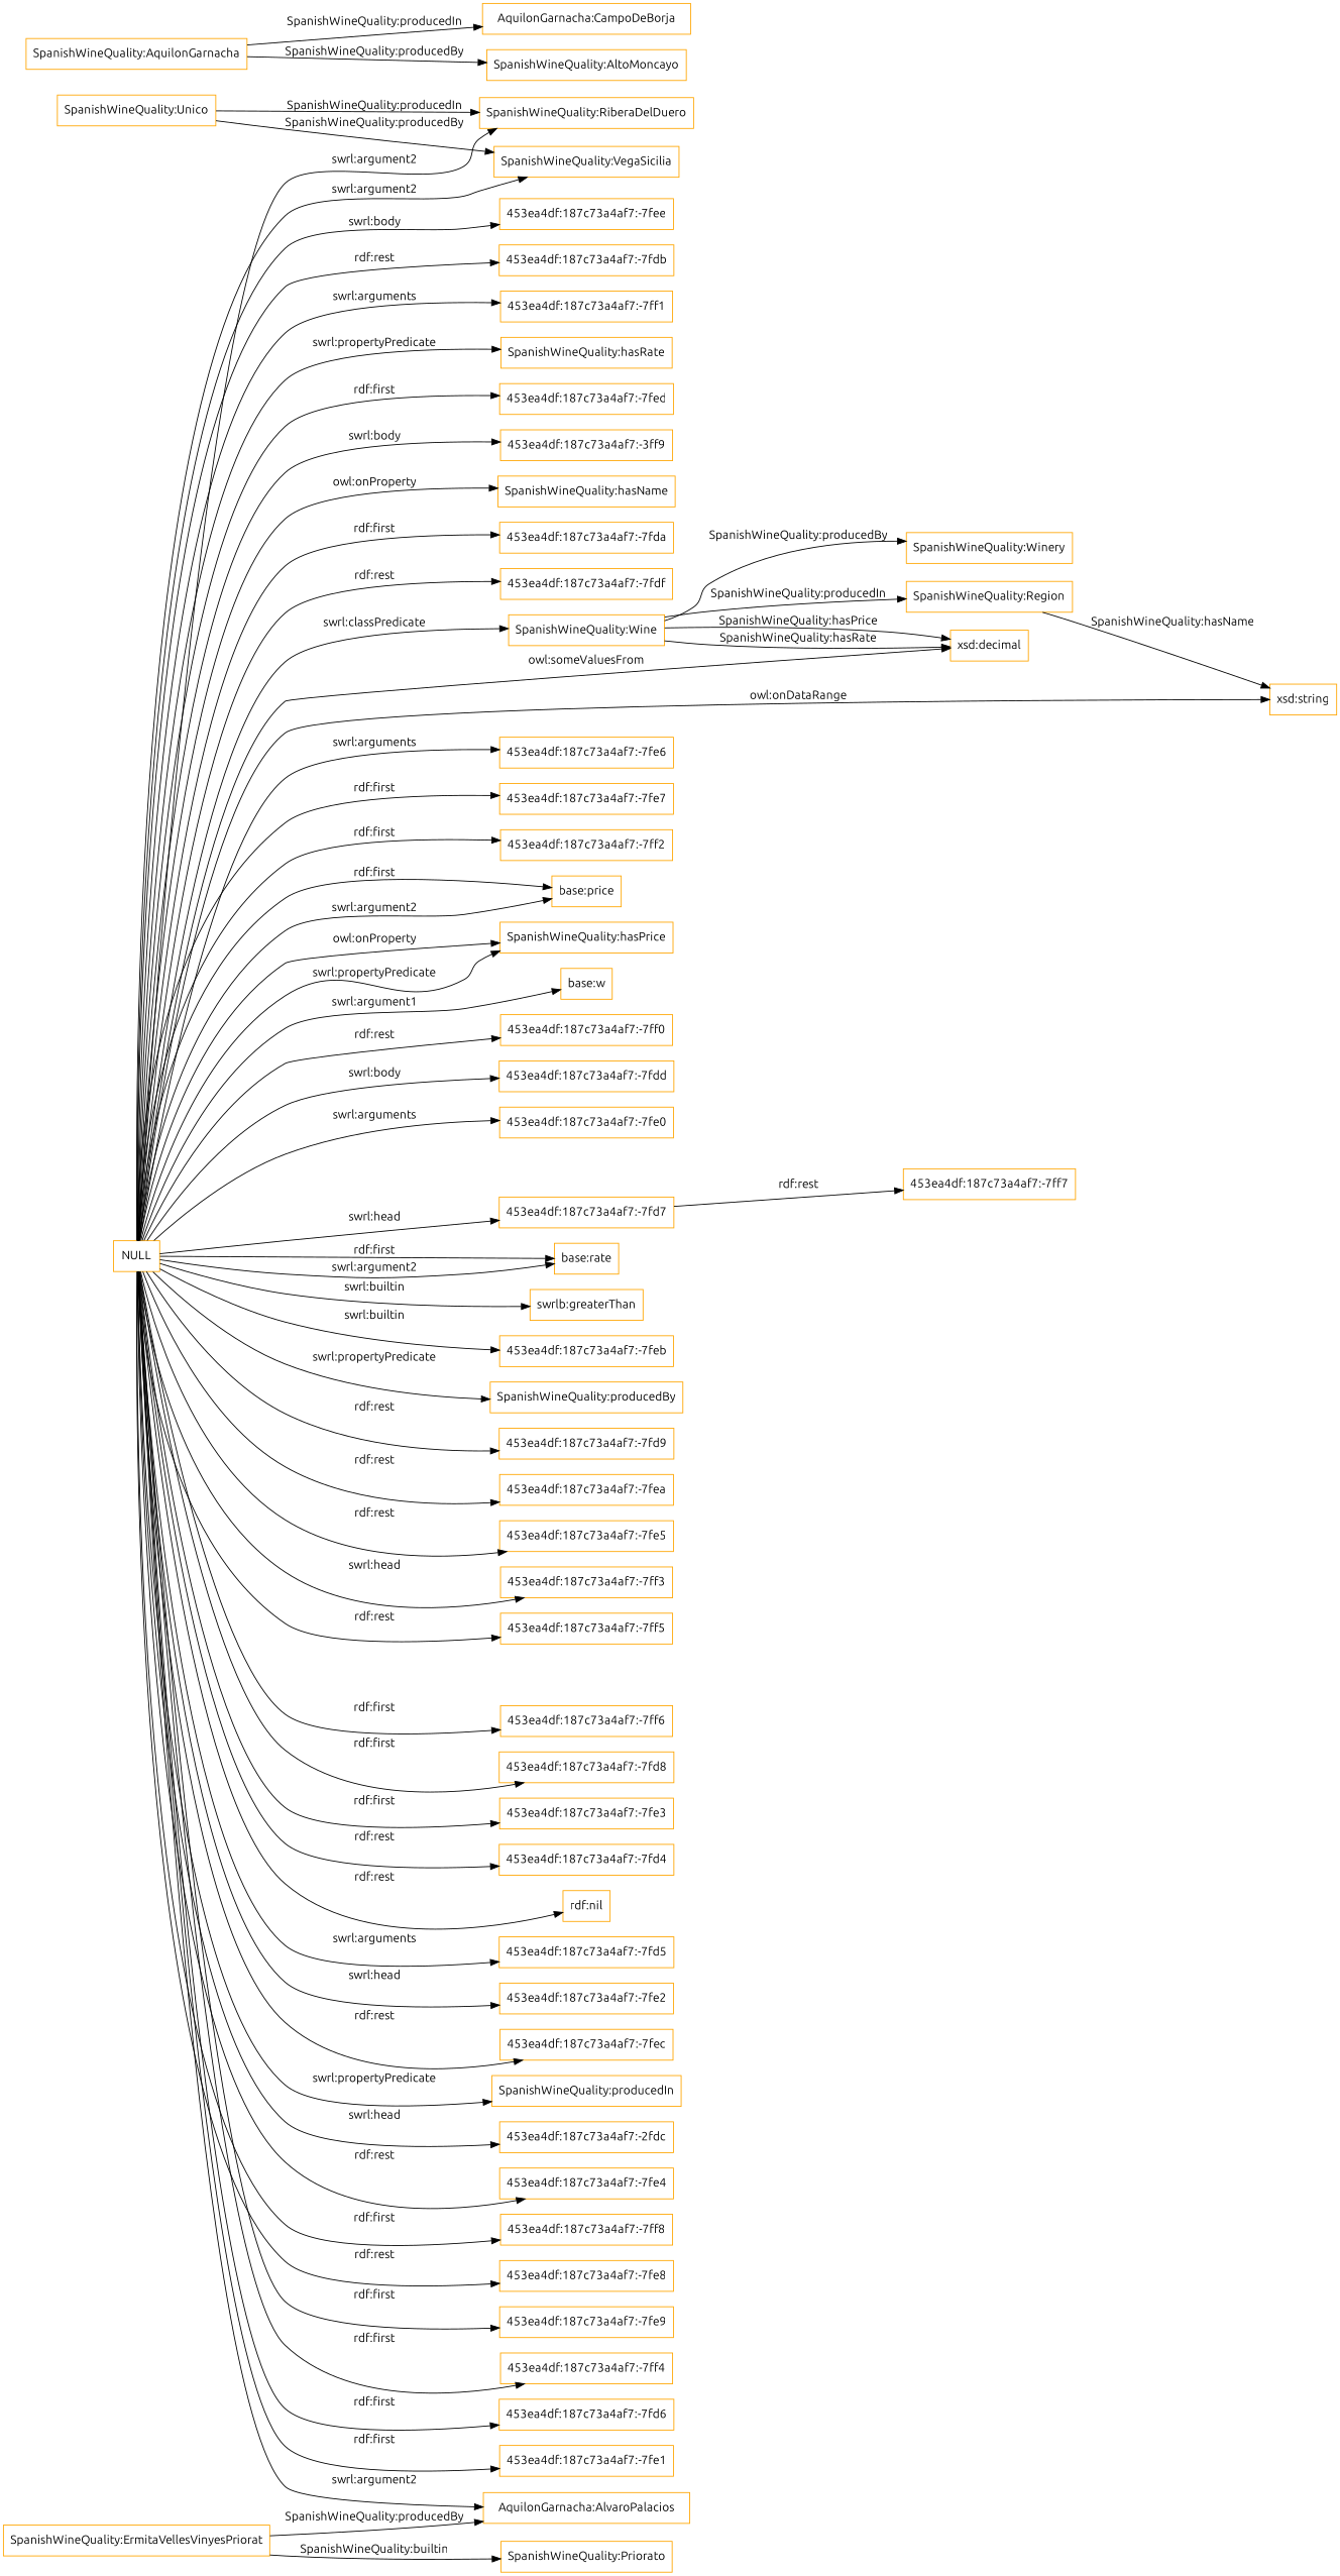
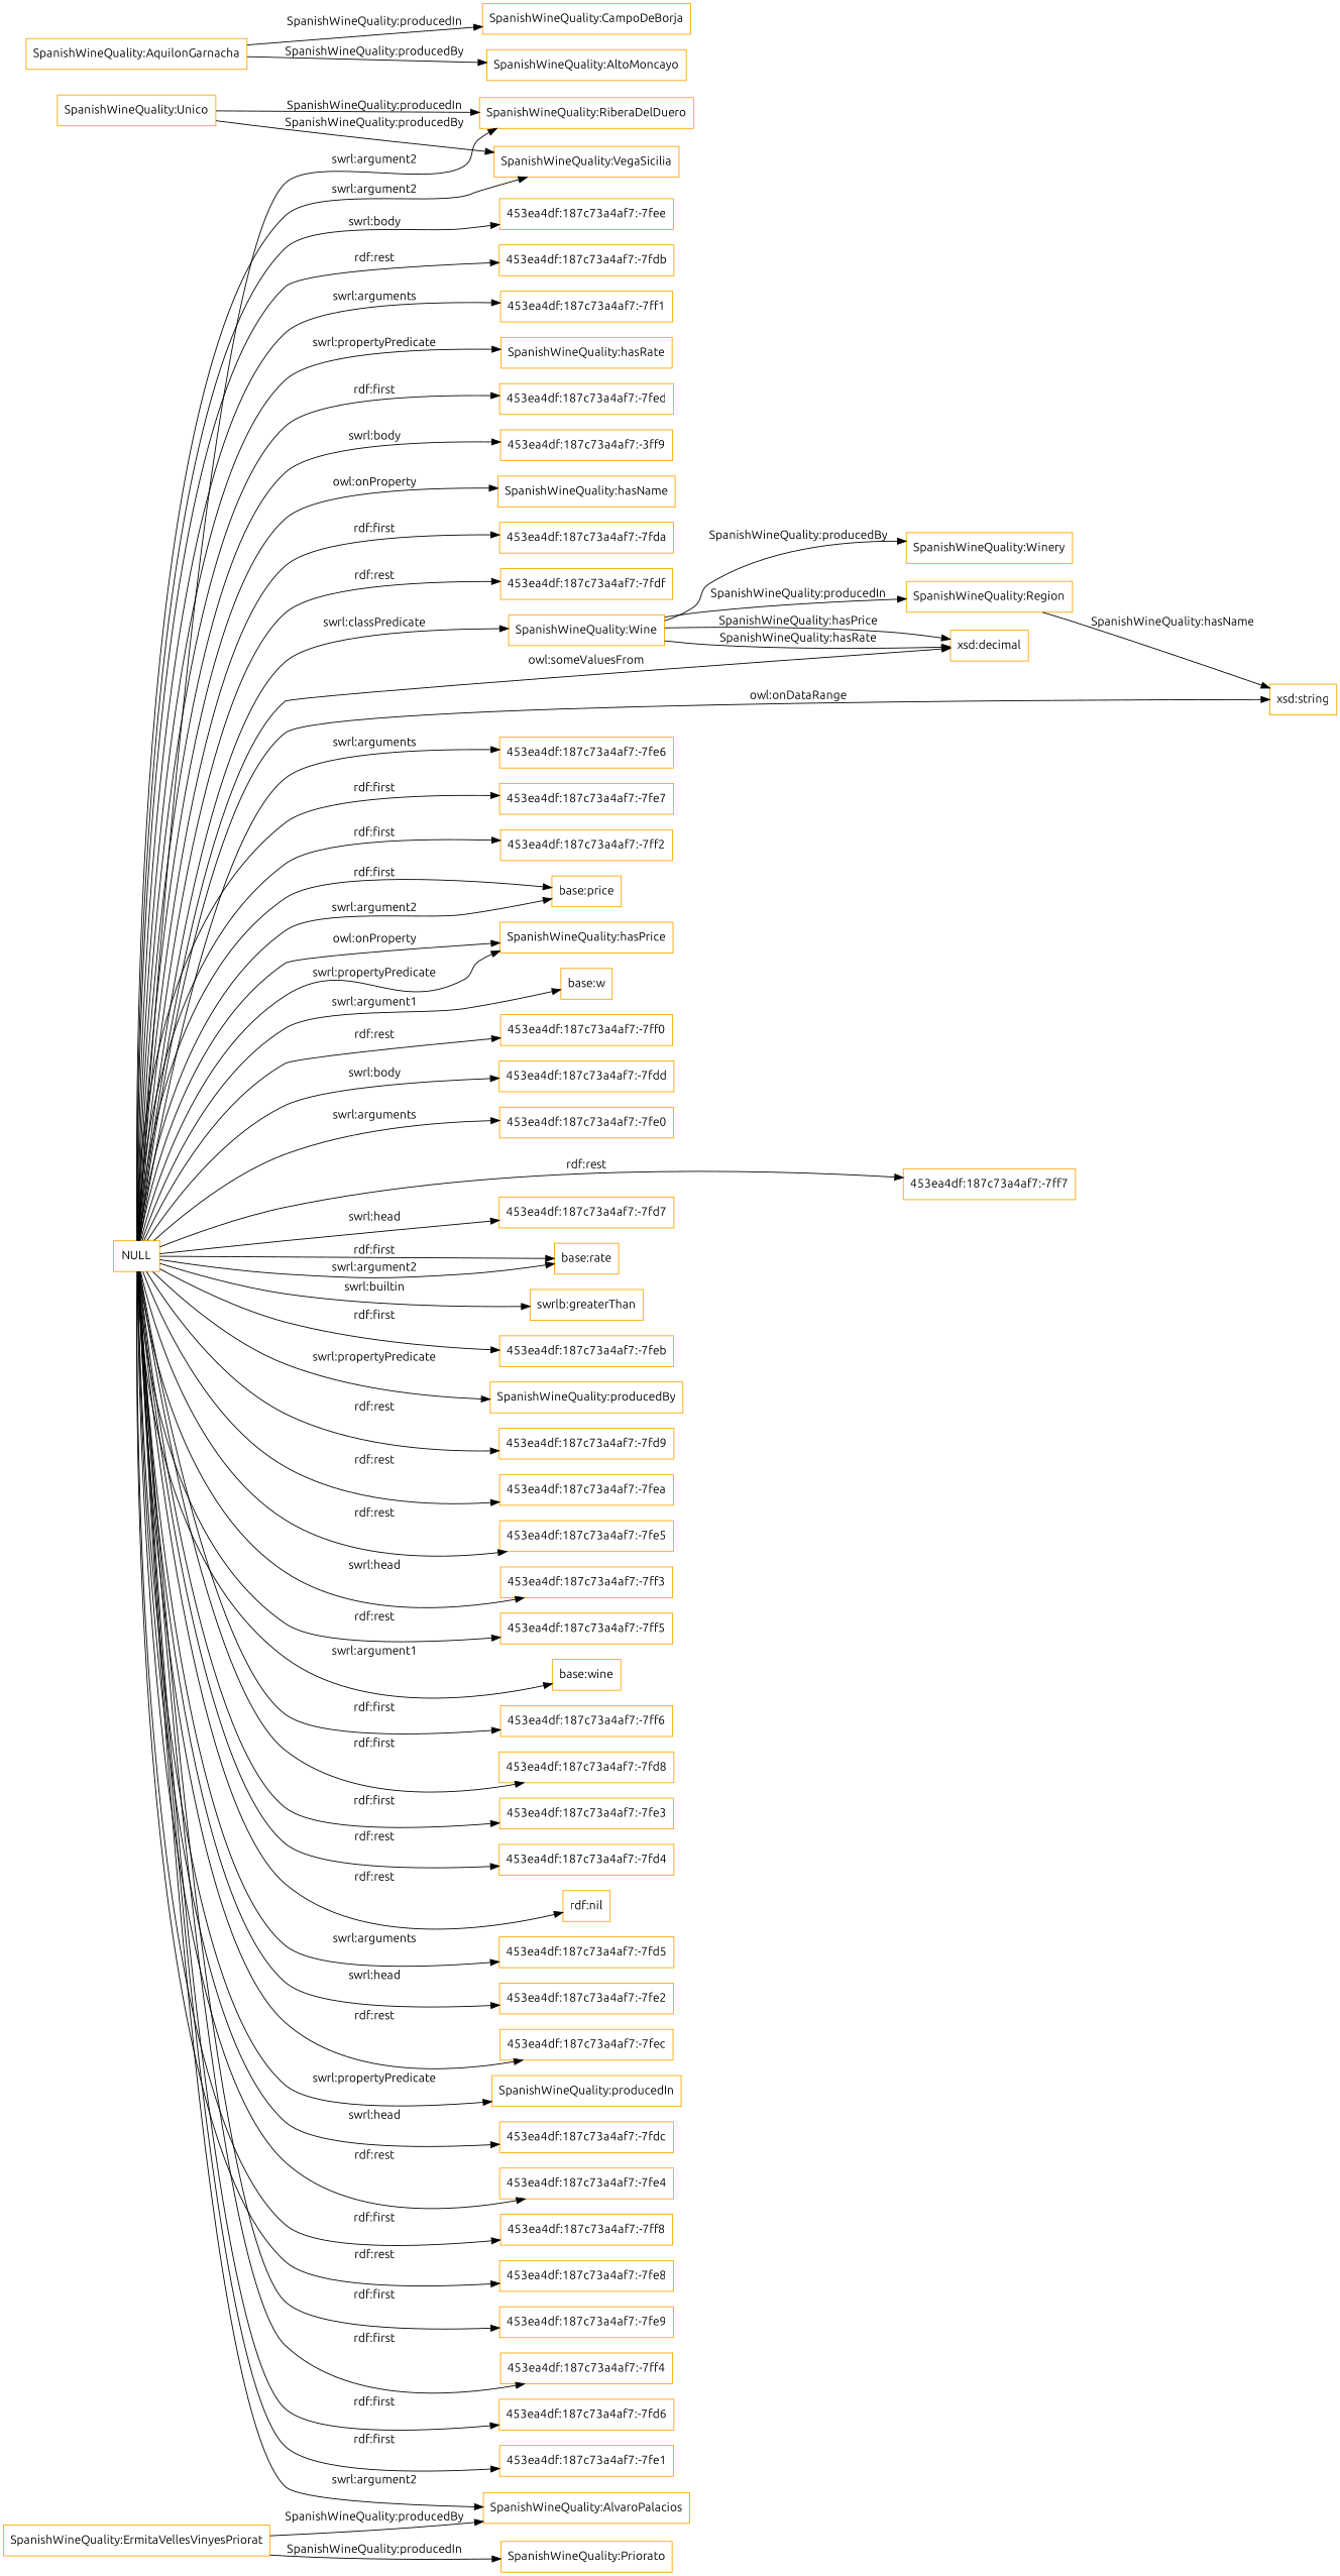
  digraph {
    fontname=Ubuntu
    rankdir=LR
    node [color=orange fontname=Ubuntu shape=rectangle]
    edge [fontname=Ubuntu]
    "SpanishWineQuality:Wine"
    "SpanishWineQuality:Winery"
    "SpanishWineQuality:Region"
    "xsd:decimal"
    "xsd:string"
    "SpanishWineQuality:AquilonGarnacha"
-   "SpanishWineQuality:CampoDeBorja" [label="AquilonGarnacha:CampoDeBorja"]
+   "SpanishWineQuality:CampoDeBorja"
    "SpanishWineQuality:AltoMoncayo"
    "SpanishWineQuality:Unico"
    "SpanishWineQuality:RiberaDelDuero"
    "SpanishWineQuality:VegaSicilia"
    NULL
    "453ea4df:187c73a4af7:-7ff2"
    "base:price"
    "SpanishWineQuality:hasPrice"
    "base:w"
    "453ea4df:187c73a4af7:-7ff0"
    "453ea4df:187c73a4af7:-7fdd"
    "453ea4df:187c73a4af7:-7fe0"
    "453ea4df:187c73a4af7:-7ff7"
    "453ea4df:187c73a4af7:-7fd7"
    "base:rate"
    "swrlb:greaterThan"
    "453ea4df:187c73a4af7:-7feb"
    "SpanishWineQuality:producedBy"
    "453ea4df:187c73a4af7:-7fd9"
    "453ea4df:187c73a4af7:-7fea"
    "453ea4df:187c73a4af7:-7fe5"
    "453ea4df:187c73a4af7:-7ff3"
    "453ea4df:187c73a4af7:-7ff5"
+   "base:wine"
    "453ea4df:187c73a4af7:-7ff6"
    "453ea4df:187c73a4af7:-7fd8"
    "453ea4df:187c73a4af7:-7fe3"
    "453ea4df:187c73a4af7:-7fd4"
    "rdf:nil"
    "453ea4df:187c73a4af7:-7fd5"
    "453ea4df:187c73a4af7:-7fe2"
    "453ea4df:187c73a4af7:-7fec"
    "SpanishWineQuality:producedIn"
-   "453ea4df:187c73a4af7:-7fdc" [label="453ea4df:187c73a4af7:-2fdc"]
+   "453ea4df:187c73a4af7:-7fdc"
    "453ea4df:187c73a4af7:-7fe4"
    "453ea4df:187c73a4af7:-7ff8"
    "453ea4df:187c73a4af7:-7fe8"
    "453ea4df:187c73a4af7:-7fe9"
    "453ea4df:187c73a4af7:-7ff4"
    "453ea4df:187c73a4af7:-7fd6"
    "453ea4df:187c73a4af7:-7fe1"
    "453ea4df:187c73a4af7:-7fee"
    "453ea4df:187c73a4af7:-7fdb"
    "453ea4df:187c73a4af7:-7ff1"
-   "SpanishWineQuality:AlvaroPalacios" [label="AquilonGarnacha:AlvaroPalacios"]
+   "SpanishWineQuality:AlvaroPalacios"
    "SpanishWineQuality:hasRate"
    "453ea4df:187c73a4af7:-7fed"
    n55 [label="453ea4df:187c73a4af7:-3ff9"]
    "SpanishWineQuality:hasName"
    "453ea4df:187c73a4af7:-7fda"
    "453ea4df:187c73a4af7:-7fdf"
    "453ea4df:187c73a4af7:-7fe6"
    "453ea4df:187c73a4af7:-7fe7"
    "SpanishWineQuality:ErmitaVellesVinyesPriorat"
    "SpanishWineQuality:Priorato"
    "SpanishWineQuality:Wine" -> "SpanishWineQuality:Winery" [label="SpanishWineQuality:producedBy"]
    "SpanishWineQuality:Wine" -> "SpanishWineQuality:Region" [label="SpanishWineQuality:producedIn"]
    "SpanishWineQuality:Wine" -> "xsd:decimal" [label="SpanishWineQuality:hasRate"]
    "SpanishWineQuality:Wine" -> "xsd:decimal" [label="SpanishWineQuality:hasPrice"]
    "SpanishWineQuality:Region" -> "xsd:string" [label="SpanishWineQuality:hasName"]
    "SpanishWineQuality:AquilonGarnacha" -> "SpanishWineQuality:CampoDeBorja" [label="SpanishWineQuality:producedIn"]
    "SpanishWineQuality:AquilonGarnacha" -> "SpanishWineQuality:AltoMoncayo" [label="SpanishWineQuality:producedBy"]
    "SpanishWineQuality:Unico" -> "SpanishWineQuality:RiberaDelDuero" [label="SpanishWineQuality:producedIn"]
    "SpanishWineQuality:Unico" -> "SpanishWineQuality:VegaSicilia" [label="SpanishWineQuality:producedBy"]
    NULL -> "SpanishWineQuality:Wine" [label="swrl:classPredicate"]
    NULL -> "xsd:decimal" [label="owl:someValuesFrom"]
    NULL -> "xsd:string" [label="owl:onDataRange"]
    NULL -> "SpanishWineQuality:RiberaDelDuero" [label="swrl:argument2"]
    NULL -> "SpanishWineQuality:VegaSicilia" [label="swrl:argument2"]
    NULL -> "453ea4df:187c73a4af7:-7ff2" [label="rdf:first"]
    NULL -> "base:price" [label="rdf:first"]
    NULL -> "base:price" [label="swrl:argument2"]
    NULL -> "SpanishWineQuality:hasPrice" [label="owl:onProperty"]
    NULL -> "SpanishWineQuality:hasPrice" [label="swrl:propertyPredicate"]
    NULL -> "base:w" [label="swrl:argument1"]
    NULL -> "453ea4df:187c73a4af7:-7ff0" [label="rdf:rest"]
    NULL -> "453ea4df:187c73a4af7:-7fdd" [label="swrl:body"]
    NULL -> "453ea4df:187c73a4af7:-7fe0" [label="swrl:arguments"]
-   "453ea4df:187c73a4af7:-7fd7" -> "453ea4df:187c73a4af7:-7ff7" [label="rdf:rest"]
+   NULL -> "453ea4df:187c73a4af7:-7ff7" [label="rdf:rest"]
    NULL -> "453ea4df:187c73a4af7:-7fd7" [label="swrl:head"]
    NULL -> "base:rate" [label="rdf:first"]
    NULL -> "base:rate" [label="swrl:argument2"]
    NULL -> "swrlb:greaterThan" [label="swrl:builtin"]
-   NULL -> "453ea4df:187c73a4af7:-7feb" [label="swrl:builtin"]
+   NULL -> "453ea4df:187c73a4af7:-7feb" [label="rdf:first"]
    NULL -> "SpanishWineQuality:producedBy" [label="swrl:propertyPredicate"]
    NULL -> "453ea4df:187c73a4af7:-7fd9" [label="rdf:rest"]
    NULL -> "453ea4df:187c73a4af7:-7fea" [label="rdf:rest"]
    NULL -> "453ea4df:187c73a4af7:-7fe5" [label="rdf:rest"]
    NULL -> "453ea4df:187c73a4af7:-7ff3" [label="swrl:head"]
    NULL -> "453ea4df:187c73a4af7:-7ff5" [label="rdf:rest"]
+   NULL -> "base:wine" [label="swrl:argument1"]
    NULL -> "453ea4df:187c73a4af7:-7ff6" [label="rdf:first"]
    NULL -> "453ea4df:187c73a4af7:-7fd8" [label="rdf:first"]
    NULL -> "453ea4df:187c73a4af7:-7fe3" [label="rdf:first"]
    NULL -> "453ea4df:187c73a4af7:-7fd4" [label="rdf:rest"]
    NULL -> "rdf:nil" [label="rdf:rest"]
    NULL -> "453ea4df:187c73a4af7:-7fd5" [label="swrl:arguments"]
    NULL -> "453ea4df:187c73a4af7:-7fe2" [label="swrl:head"]
    NULL -> "453ea4df:187c73a4af7:-7fec" [label="rdf:rest"]
    NULL -> "SpanishWineQuality:producedIn" [label="swrl:propertyPredicate"]
    NULL -> "453ea4df:187c73a4af7:-7fdc" [label="swrl:head"]
    NULL -> "453ea4df:187c73a4af7:-7fe4" [label="rdf:rest"]
    NULL -> "453ea4df:187c73a4af7:-7ff8" [label="rdf:first"]
    NULL -> "453ea4df:187c73a4af7:-7fe8" [label="rdf:rest"]
    NULL -> "453ea4df:187c73a4af7:-7fe9" [label="rdf:first"]
    NULL -> "453ea4df:187c73a4af7:-7ff4" [label="rdf:first"]
    NULL -> "453ea4df:187c73a4af7:-7fd6" [label="rdf:first"]
    NULL -> "453ea4df:187c73a4af7:-7fe1" [label="rdf:first"]
    NULL -> "453ea4df:187c73a4af7:-7fee" [label="swrl:body"]
    NULL -> "453ea4df:187c73a4af7:-7fdb" [label="rdf:rest"]
    NULL -> "453ea4df:187c73a4af7:-7ff1" [label="swrl:arguments"]
    NULL -> "SpanishWineQuality:AlvaroPalacios" [label="swrl:argument2"]
    NULL -> "SpanishWineQuality:hasRate" [label="swrl:propertyPredicate"]
    NULL -> "453ea4df:187c73a4af7:-7fed" [label="rdf:first"]
    NULL -> n55 [label="swrl:body"]
    NULL -> "SpanishWineQuality:hasName" [label="owl:onProperty"]
    NULL -> "453ea4df:187c73a4af7:-7fda" [label="rdf:first"]
    NULL -> "453ea4df:187c73a4af7:-7fdf" [label="rdf:rest"]
    NULL -> "453ea4df:187c73a4af7:-7fe6" [label="swrl:arguments"]
    NULL -> "453ea4df:187c73a4af7:-7fe7" [label="rdf:first"]
    "SpanishWineQuality:ErmitaVellesVinyesPriorat" -> "SpanishWineQuality:AlvaroPalacios" [label="SpanishWineQuality:producedBy"]
-   "SpanishWineQuality:ErmitaVellesVinyesPriorat" -> "SpanishWineQuality:Priorato" [label="SpanishWineQuality:builtin"]
+   "SpanishWineQuality:ErmitaVellesVinyesPriorat" -> "SpanishWineQuality:Priorato" [label="SpanishWineQuality:producedIn"]
  }
